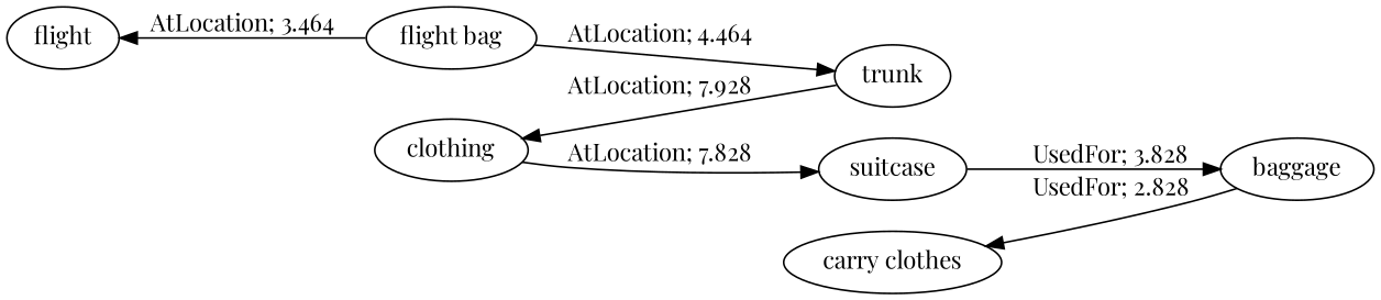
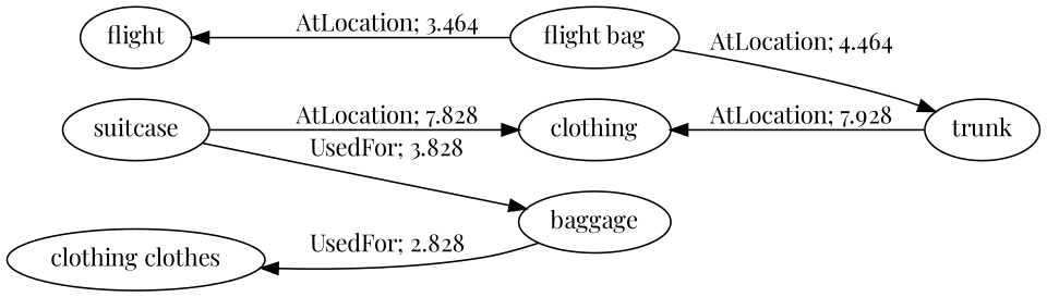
  digraph {
    fontname="Playfair Display"
    rankdir=LR
    node [fontname="Playfair Display"]
    edge [dir=back fontname="Playfair Display"]
    n1 [label=flight]
    n2 [label="flight bag"]
    n3 [label=trunk]
    n4 [label=clothing]
    n5 [label=suitcase]
    n6 [label=baggage]
-   n7 [label="carry clothes"]
+   n7 [label="clothing clothes"]
    n1 -> n2 [label="AtLocation; 3.464" weight=3.464]
    n2 -> n3 [dir=forward label="AtLocation; 4.464" weight=4.464]
    n4 -> n3 [label="AtLocation; 7.928" weight=7.928]
-   n4 -> n5 [dir=forward label="AtLocation; 7.828" weight=7.828]
+   n5 -> n4 [dir=forward label="AtLocation; 7.828" weight=7.828]
    n5 -> n6 [dir=forward label="UsedFor; 3.828" weight=3.828]
    n7 -> n6 [label="UsedFor; 2.828" weight=2.828]
  }
